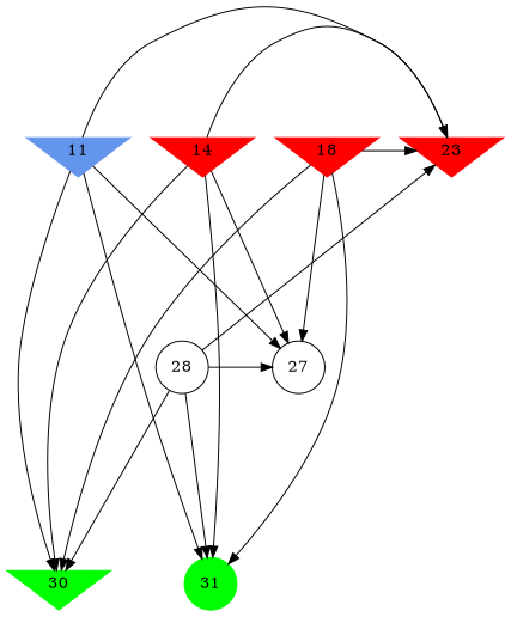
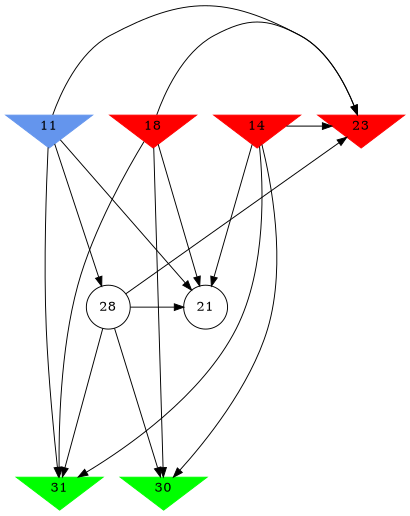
  digraph {
    ranksep=2.0
    node [color=red shape=invtriangle style=filled]
    11 [color=cornflowerblue]
    14
    18
    23
-   27 [color=black shape=circle style=""]
+   27 [color=black shape=circle label=21 style=""]
    28 [color=black shape=circle style=""]
    30 [color=green]
-   31 [color=green shape=circle]
+   31 [color=green]
    subgraph sub_1 {
      rank=same
      11
      14
      18
      23
    }
    subgraph sub_2 {
      rank=same
      27
      28
    }
    subgraph sub_3 {
      rank=same
      30
      31
    }
    11 -> 23
    11 -> 27
-   11 -> 30
+   11 -> 28
    11 -> 31
    14 -> 23
    14 -> 27
    14 -> 30
    14 -> 31
    18 -> 23
    18 -> 27
    18 -> 30
    18 -> 31
    28 -> 23
    28 -> 27
    28 -> 30
    28 -> 31
  }
